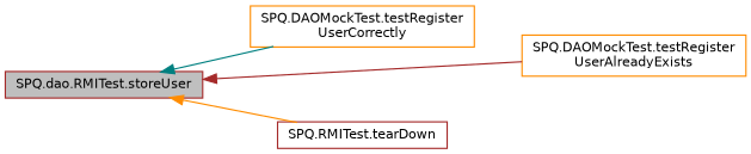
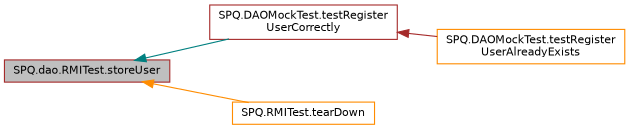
  digraph {
    rankdir=LR
    node [color=brown fillcolor=white fontname=Helvetica fontsize=10 shape=record style=filled]
    edge [dir=back fontname=Helvetica fontsize=10 labelfontname=Helvetica labelfontsize=10 style=solid]
    n1 [fillcolor=grey75 fontcolor=black height=0.2 label="SPQ.dao.RMITest.storeUser" width=0.4]
-   n2 [color=darkorange height=0.2 label="SPQ.DAOMockTest.testRegister\lUserCorrectly" width=0.4]
+   n2 [height=0.2 label="SPQ.DAOMockTest.testRegister\lUserCorrectly" width=0.4]
    n3 [color=darkorange height=0.2 label="SPQ.DAOMockTest.testRegister\lUserAlreadyExists" width=0.4]
-   n4 [height=0.2 label="SPQ.RMITest.tearDown" width=0.4]
+   n4 [color=darkorange height=0.2 label="SPQ.RMITest.tearDown" width=0.4]
    n1 -> n2 [color=teal]
-   n1 -> n3 [color=brown]
+   n2 -> n3 [color=brown]
    n1 -> n4 [color=darkorange]
  }
